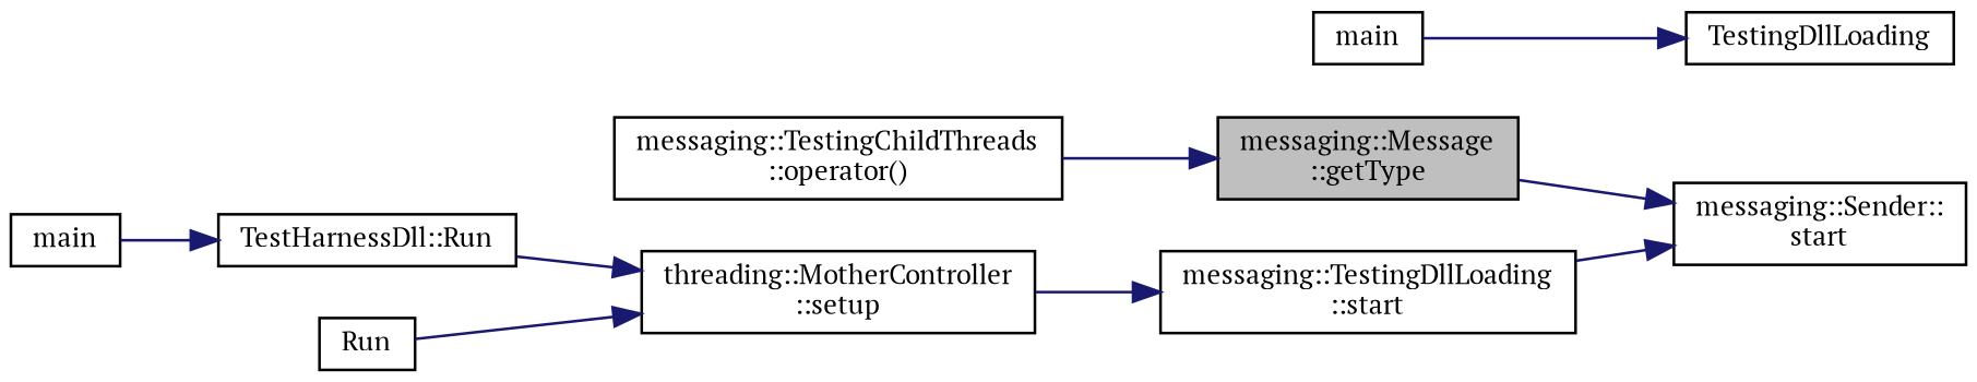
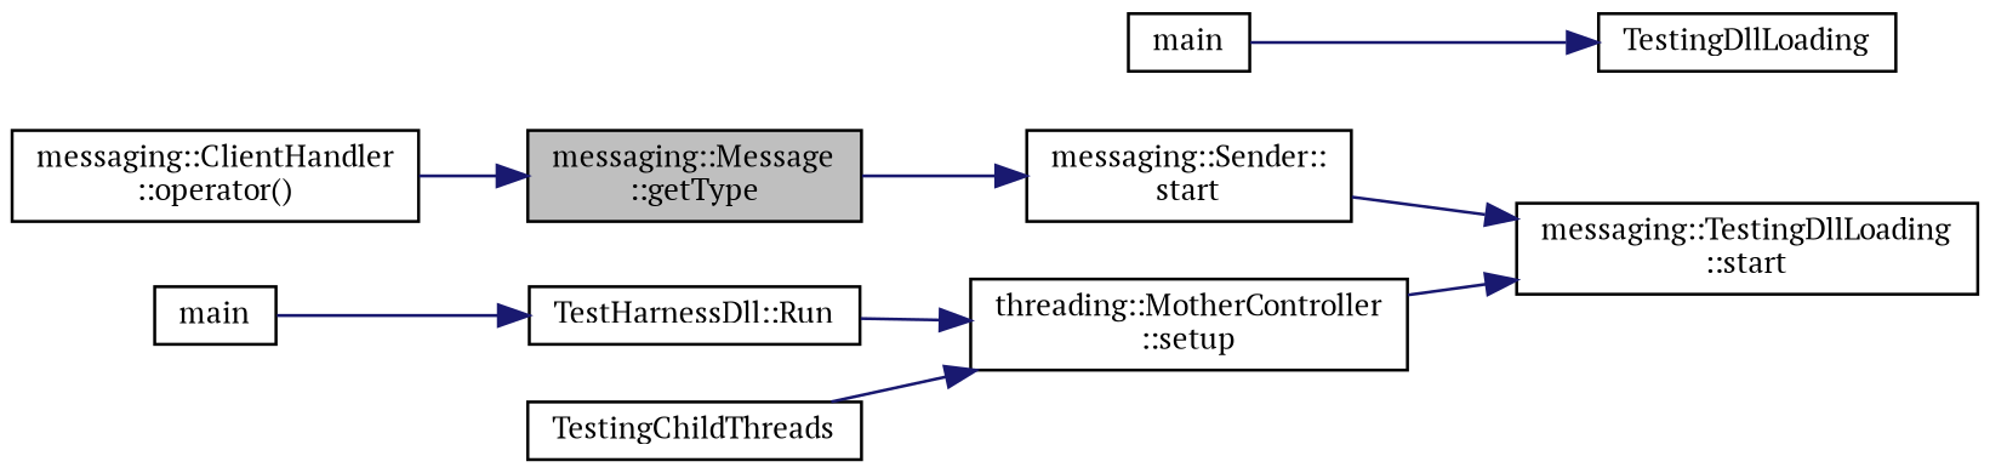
  digraph {
    fontname="PT Serif"
    rankdir=RL
    node [color=black fillcolor=white fontname="PT Serif" fontsize=10 shape=record style=filled]
    edge [color=midnightblue dir=back fontname="PT Serif" fontsize=10 labelfontname=Helvetica labelfontsize=10 style=solid]
    n1 [fillcolor=grey75 fontcolor=black height=0.2 label="messaging::Message\l::getType" width=0.4]
-   n2 [height=0.2 label="messaging::TestingChildThreads\l::operator()" width=0.4]
+   n2 [height=0.2 label="messaging::ClientHandler\l::operator()" width=0.4]
    n3 [height=0.2 label="messaging::Sender::\lstart" width=0.4]
    n4 [height=0.2 label="messaging::TestingDllLoading\l::start" width=0.4]
    n5 [height=0.2 label="threading::MotherController\l::setup" width=0.4]
    n6 [height=0.2 label="TestHarnessDll::Run" width=0.4]
-   n7 [height=0.2 label=Run width=0.4]
+   n7 [height=0.2 label=TestingChildThreads width=0.4]
    n8 [height=0.2 label=main width=0.4]
    n9 [height=0.2 label=TestingDllLoading width=0.4]
    n10 [height=0.2 label=main width=0.4]
    n1 -> n2
    n3 -> n1
-   n3 -> n4
+   n4 -> n3
    n4 -> n5
    n5 -> n6
    n5 -> n7
    n6 -> n8
    n9 -> n10
  }
